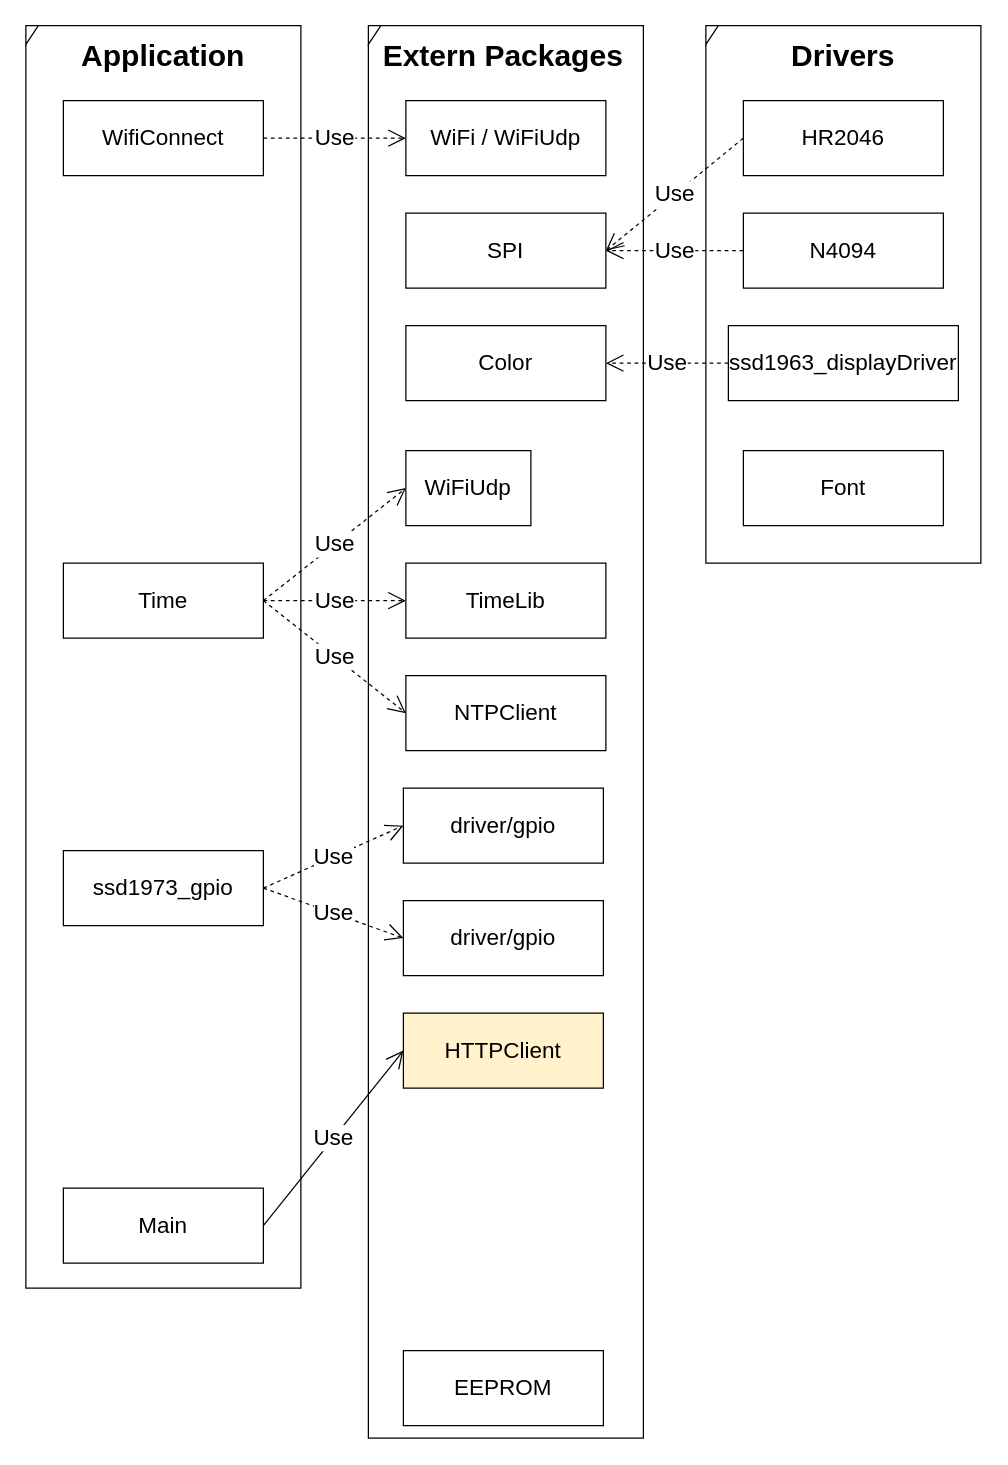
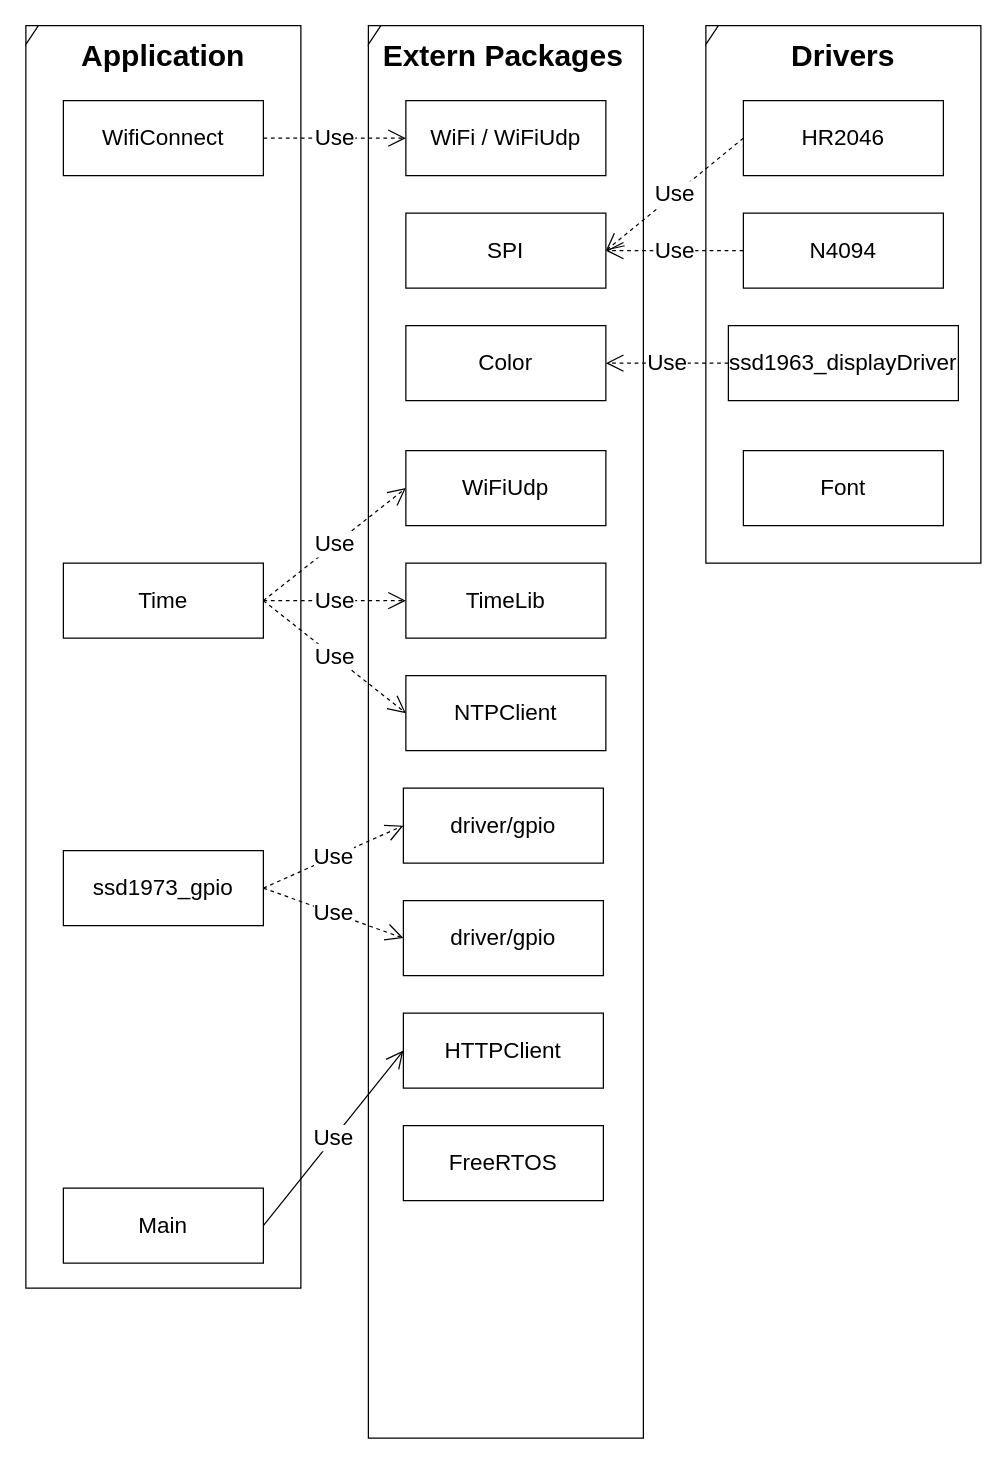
  <mxCell id="0" />
  <mxCell id="1" parent="0" />
  <mxCell id="2" value="WifiConnect" style="rounded=0;whiteSpace=wrap;html=1;fontSize=18;" vertex="1" parent="1"><mxGeometry x="50" y="80" width="160" height="60" as="geometry" /></mxCell>
  <mxCell id="3" value="&lt;b style=&quot;font-size: 24px;&quot;&gt;&lt;font style=&quot;font-size: 24px;&quot;&gt;Application&lt;/font&gt;&lt;/b&gt;" style="text;html=1;strokeColor=none;fillColor=none;align=center;verticalAlign=middle;whiteSpace=wrap;rounded=0;fontSize=24;" vertex="1" parent="1"><mxGeometry x="100" y="30" width="60" height="30" as="geometry" /></mxCell>
  <mxCell id="4" value="&lt;span style=&quot;font-size: 24px;&quot;&gt;&lt;b style=&quot;font-size: 24px;&quot;&gt;Drivers&lt;/b&gt;&lt;/span&gt;" style="text;html=1;strokeColor=none;fillColor=none;align=center;verticalAlign=middle;whiteSpace=wrap;rounded=0;fontSize=24;" vertex="1" parent="1"><mxGeometry x="644" y="30" width="60" height="30" as="geometry" /></mxCell>
  <mxCell id="5" value="ssd1963_displayDriver" style="rounded=0;whiteSpace=wrap;html=1;fontSize=18;" vertex="1" parent="1"><mxGeometry x="582" y="260" width="184" height="60" as="geometry" /></mxCell>
  <mxCell id="6" value="HR2046" style="rounded=0;whiteSpace=wrap;html=1;fontSize=18;" vertex="1" parent="1"><mxGeometry x="594" y="80" width="160" height="60" as="geometry" /></mxCell>
  <mxCell id="7" value="N4094" style="rounded=0;whiteSpace=wrap;html=1;fontSize=18;" vertex="1" parent="1"><mxGeometry x="594" y="170" width="160" height="60" as="geometry" /></mxCell>
  <mxCell id="8" value="WiFi / WiFiUdp" style="rounded=0;whiteSpace=wrap;html=1;fontSize=18;" vertex="1" parent="1"><mxGeometry x="324" y="80" width="160" height="60" as="geometry" /></mxCell>
  <mxCell id="9" value="&lt;b style=&quot;font-size: 24px;&quot;&gt;&lt;font style=&quot;font-size: 24px;&quot;&gt;Extern Packages&lt;/font&gt;&lt;/b&gt;" style="text;html=1;strokeColor=none;fillColor=none;align=center;verticalAlign=middle;whiteSpace=wrap;rounded=0;fontSize=24;" vertex="1" parent="1"><mxGeometry x="291" y="30" width="222" height="30" as="geometry" /></mxCell>
  <mxCell id="10" value="SPI" style="rounded=0;whiteSpace=wrap;html=1;fontSize=18;" vertex="1" parent="1"><mxGeometry x="324" y="170" width="160" height="60" as="geometry" /></mxCell>
  <mxCell id="11" value="Color" style="rounded=0;whiteSpace=wrap;html=1;fontSize=18;" vertex="1" parent="1"><mxGeometry x="324" y="260" width="160" height="60" as="geometry" /></mxCell>
  <mxCell id="12" value="Use" style="endArrow=open;endSize=12;dashed=1;html=1;rounded=0;entryX=1;entryY=0.5;entryDx=0;entryDy=0;exitX=0;exitY=0.5;exitDx=0;exitDy=0;fontSize=18;" edge="1" parent="1" source="6" target="10"><mxGeometry width="160" relative="1" as="geometry"><mxPoint x="490" y="230" as="sourcePoint" /><mxPoint x="330" y="230" as="targetPoint" /></mxGeometry></mxCell>
  <mxCell id="13" value="Use" style="endArrow=open;endSize=12;dashed=1;html=1;rounded=0;entryX=1;entryY=0.5;entryDx=0;entryDy=0;exitX=0;exitY=0.5;exitDx=0;exitDy=0;fontSize=18;" edge="1" parent="1" source="7" target="10"><mxGeometry width="160" relative="1" as="geometry"><mxPoint x="600" y="210" as="sourcePoint" /><mxPoint x="494" y="210" as="targetPoint" /></mxGeometry></mxCell>
  <mxCell id="14" value="Time" style="rounded=0;whiteSpace=wrap;html=1;fontSize=18;" vertex="1" parent="1"><mxGeometry x="50" y="450" width="160" height="60" as="geometry" /></mxCell>
  <mxCell id="15" value="Font" style="rounded=0;whiteSpace=wrap;html=1;fontSize=18;" vertex="1" parent="1"><mxGeometry x="594" y="360" width="160" height="60" as="geometry" /></mxCell>
  <mxCell id="16" value="Use" style="endArrow=open;endSize=12;dashed=1;html=1;rounded=0;entryX=0;entryY=0.5;entryDx=0;entryDy=0;exitX=1;exitY=0.5;exitDx=0;exitDy=0;fontSize=18;" edge="1" parent="1" source="2" target="8"><mxGeometry width="160" relative="1" as="geometry"><mxPoint x="600" y="120" as="sourcePoint" /><mxPoint x="494" y="210" as="targetPoint" /></mxGeometry></mxCell>
  <mxCell id="17" value="" style="shape=umlFrame;whiteSpace=wrap;html=1;pointerEvents=0;width=10;height=15;fontSize=18;" vertex="1" parent="1"><mxGeometry x="20" y="20" width="220" height="1010" as="geometry" /></mxCell>
  <mxCell id="18" value="Use" style="endArrow=open;endSize=12;dashed=1;html=1;rounded=0;entryX=1;entryY=0.5;entryDx=0;entryDy=0;exitX=0;exitY=0.5;exitDx=0;exitDy=0;fontSize=18;" edge="1" parent="1" source="5" target="11"><mxGeometry width="160" relative="1" as="geometry"><mxPoint x="600" y="210" as="sourcePoint" /><mxPoint x="494" y="210" as="targetPoint" /></mxGeometry></mxCell>
  <mxCell id="19" value="" style="shape=umlFrame;whiteSpace=wrap;html=1;pointerEvents=0;width=10;height=15;fontSize=18;" vertex="1" parent="1"><mxGeometry x="294" y="20" width="220" height="1130" as="geometry" /></mxCell>
  <mxCell id="20" value="" style="shape=umlFrame;whiteSpace=wrap;html=1;pointerEvents=0;width=10;height=15;fontSize=18;" vertex="1" parent="1"><mxGeometry x="564" y="20" width="220" height="430" as="geometry" /></mxCell>
  <mxCell id="21" value="Main" style="rounded=0;whiteSpace=wrap;html=1;fontSize=18;" vertex="1" parent="1"><mxGeometry x="50" y="950" width="160" height="60" as="geometry" /></mxCell>
  <mxCell id="22" value="TimeLib" style="rounded=0;whiteSpace=wrap;html=1;fontSize=18;" vertex="1" parent="1"><mxGeometry x="324" y="450" width="160" height="60" as="geometry" /></mxCell>
- <mxCell id="23" value="HTTPClient" style="rounded=0;whiteSpace=wrap;html=1;fontSize=18;fillColor=#fff2cc;" vertex="1" parent="1"><mxGeometry x="322" y="810" width="160" height="60" as="geometry" /></mxCell>
+ <mxCell id="23" value="HTTPClient" style="rounded=0;whiteSpace=wrap;html=1;fontSize=18;" vertex="1" parent="1"><mxGeometry x="322" y="810" width="160" height="60" as="geometry" /></mxCell>
  <mxCell id="24" value="Use" style="endArrow=open;endSize=12;dashed=0;html=1;rounded=0;entryX=0;entryY=0.5;entryDx=0;entryDy=0;exitX=1;exitY=0.5;exitDx=0;exitDy=0;fontSize=18;" edge="1" parent="1" source="21" target="23"><mxGeometry width="160" relative="1" as="geometry"><mxPoint x="220" y="300" as="sourcePoint" /><mxPoint x="334" y="300" as="targetPoint" /></mxGeometry></mxCell>
  <mxCell id="25" value="Use" style="endArrow=open;endSize=12;dashed=1;html=1;rounded=0;entryX=0;entryY=0.5;entryDx=0;entryDy=0;exitX=1;exitY=0.5;exitDx=0;exitDy=0;fontSize=18;" edge="1" parent="1" source="14" target="22"><mxGeometry width="160" relative="1" as="geometry"><mxPoint x="220" y="390" as="sourcePoint" /><mxPoint x="334" y="480" as="targetPoint" /></mxGeometry></mxCell>
+ <mxCell id="26" value="FreeRTOS" style="rounded=0;whiteSpace=wrap;html=1;fontSize=18;" vertex="1" parent="1"><mxGeometry x="322" y="900" width="160" height="60" as="geometry" /></mxCell>
  <mxCell id="27" value="Use" style="endArrow=open;endSize=12;dashed=1;html=1;rounded=0;entryX=0;entryY=0.5;entryDx=0;entryDy=0;exitX=1;exitY=0.5;exitDx=0;exitDy=0;fontSize=18;" edge="1" parent="1" source="14" target="30"><mxGeometry width="160" relative="1" as="geometry"><mxPoint x="220" y="300" as="sourcePoint" /><mxPoint x="334" y="390" as="targetPoint" /></mxGeometry></mxCell>
  <mxCell id="28" value="NTPClient" style="rounded=0;whiteSpace=wrap;html=1;fontSize=18;" vertex="1" parent="1"><mxGeometry x="324" y="540" width="160" height="60" as="geometry" /></mxCell>
  <mxCell id="29" value="Use" style="endArrow=open;endSize=12;dashed=1;html=1;rounded=0;entryX=0;entryY=0.5;entryDx=0;entryDy=0;exitX=1;exitY=0.5;exitDx=0;exitDy=0;fontSize=18;" edge="1" parent="1" source="14" target="28"><mxGeometry width="160" relative="1" as="geometry"><mxPoint x="220" y="300" as="sourcePoint" /><mxPoint x="334" y="390" as="targetPoint" /></mxGeometry></mxCell>
- <mxCell id="30" value="WiFiUdp" style="rounded=0;whiteSpace=wrap;html=1;fontSize=18;" vertex="1" parent="1"><mxGeometry x="324" y="360" width="100" height="60" as="geometry" /></mxCell>
- <mxCell id="31" value="EEPROM" style="rounded=0;whiteSpace=wrap;html=1;fontSize=18;" vertex="1" parent="1"><mxGeometry x="322" y="1080" width="160" height="60" as="geometry" /></mxCell>
+ <mxCell id="30" value="WiFiUdp" style="rounded=0;whiteSpace=wrap;html=1;fontSize=18;" vertex="1" parent="1"><mxGeometry x="324" y="360" width="160" height="60" as="geometry" /></mxCell>
  <mxCell id="32" value="ssd1973_gpio" style="rounded=0;whiteSpace=wrap;html=1;fontSize=18;" vertex="1" parent="1"><mxGeometry x="50" y="680" width="160" height="60" as="geometry" /></mxCell>
  <mxCell id="33" value="driver/gpio" style="rounded=0;whiteSpace=wrap;html=1;fontSize=18;" vertex="1" parent="1"><mxGeometry x="322" y="630" width="160" height="60" as="geometry" /></mxCell>
  <mxCell id="34" value="driver/gpio" style="rounded=0;whiteSpace=wrap;html=1;fontSize=18;" vertex="1" parent="1"><mxGeometry x="322" y="720" width="160" height="60" as="geometry" /></mxCell>
  <mxCell id="35" value="Use" style="endArrow=open;endSize=12;dashed=1;html=1;rounded=0;entryX=0;entryY=0.5;entryDx=0;entryDy=0;exitX=1;exitY=0.5;exitDx=0;exitDy=0;fontSize=18;" edge="1" parent="1" source="32" target="34"><mxGeometry width="160" relative="1" as="geometry"><mxPoint x="220" y="990" as="sourcePoint" /><mxPoint x="332" y="850" as="targetPoint" /></mxGeometry></mxCell>
  <mxCell id="36" value="Use" style="endArrow=open;endSize=12;dashed=1;html=1;rounded=0;entryX=0;entryY=0.5;entryDx=0;entryDy=0;exitX=1;exitY=0.5;exitDx=0;exitDy=0;fontSize=18;" edge="1" parent="1" source="32" target="33"><mxGeometry width="160" relative="1" as="geometry"><mxPoint x="220" y="720" as="sourcePoint" /><mxPoint x="332" y="760" as="targetPoint" /></mxGeometry></mxCell>
